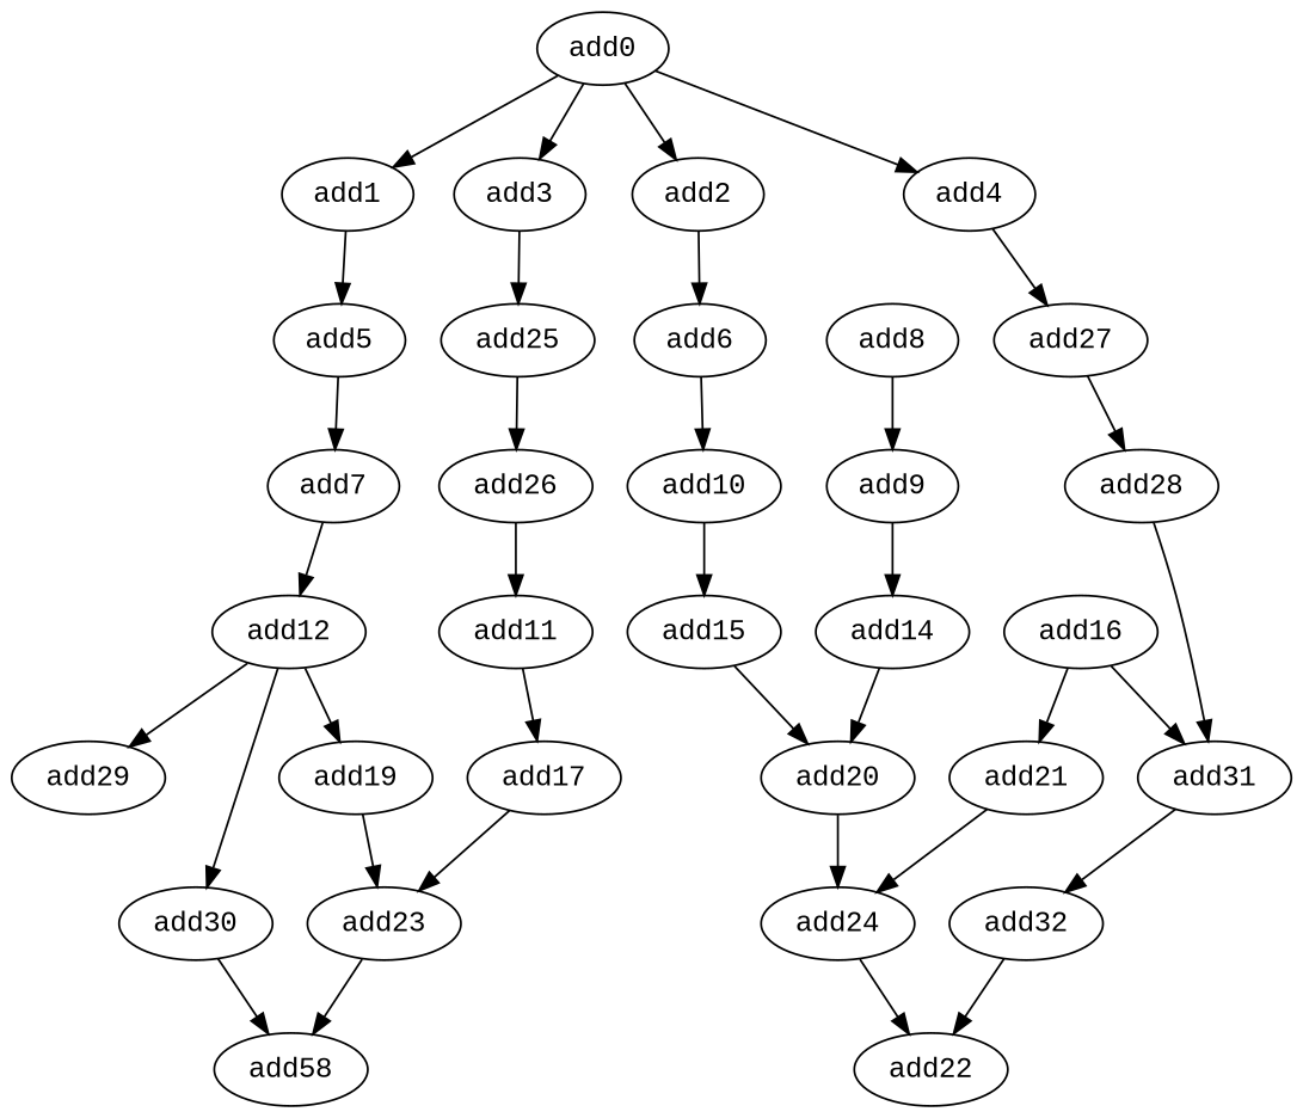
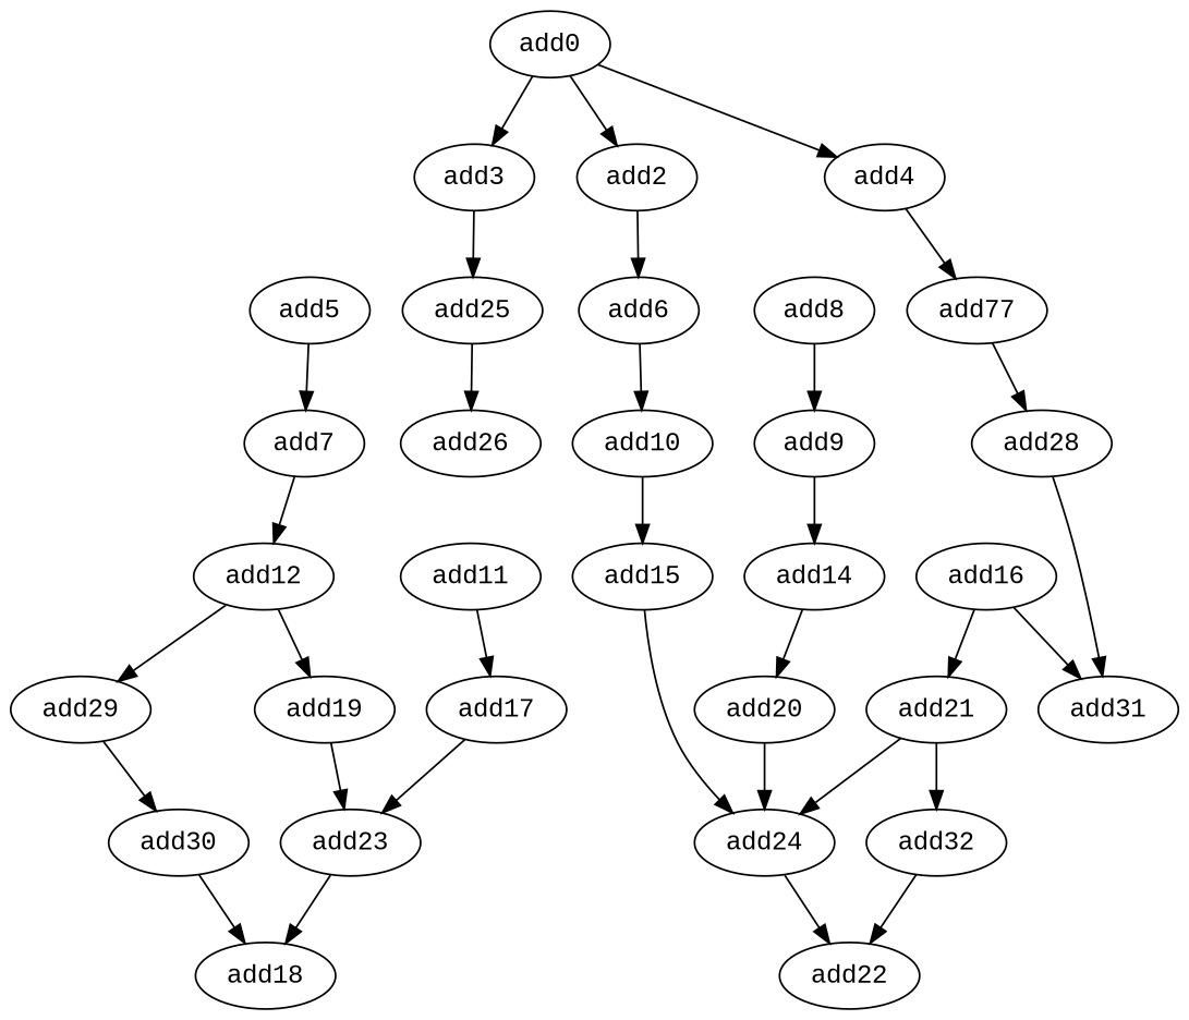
  digraph {
    fontname="Liberation Mono"
    node [fontname="Liberation Mono" opcode=add]
    edge [fontname="Liberation Mono"]
    add0
-   add1
    add2
    add3
    add4
    add5
    add6
    add25
-   add27
+   add27 [label=add77]
    add7
    add10
    add26
    add28
    add12
    add15
    add11
    add17
    add23
    add29
    add30
    add16
    add21
    add31
    add24
    add32
    add19
    add20
    add8
    add9
    add14
-   add18 [label=add58]
+   add18
    add22
-   add0 -> add1
    add0 -> add2
    add0 -> add3
    add0 -> add4
-   add1 -> add5
    add2 -> add6
    add3 -> add25
    add4 -> add27
    add5 -> add7
    add6 -> add10
    add25 -> add26
    add27 -> add28
    add7 -> add12
    add10 -> add15
-   add26 -> add11
    add28 -> add31
    add12 -> add29
    add12 -> add19
-   add15 -> add20
+   add15 -> add24
    add11 -> add17
    add17 -> add23
    add23 -> add18
-   add12 -> add30
+   add29 -> add30
    add30 -> add18
    add16 -> add21
    add16 -> add31
    add21 -> add24
-   add31 -> add32
+   add21 -> add32
    add24 -> add22
    add32 -> add22
    add19 -> add23
    add20 -> add24
    add8 -> add9
    add9 -> add14
    add14 -> add20
  }
